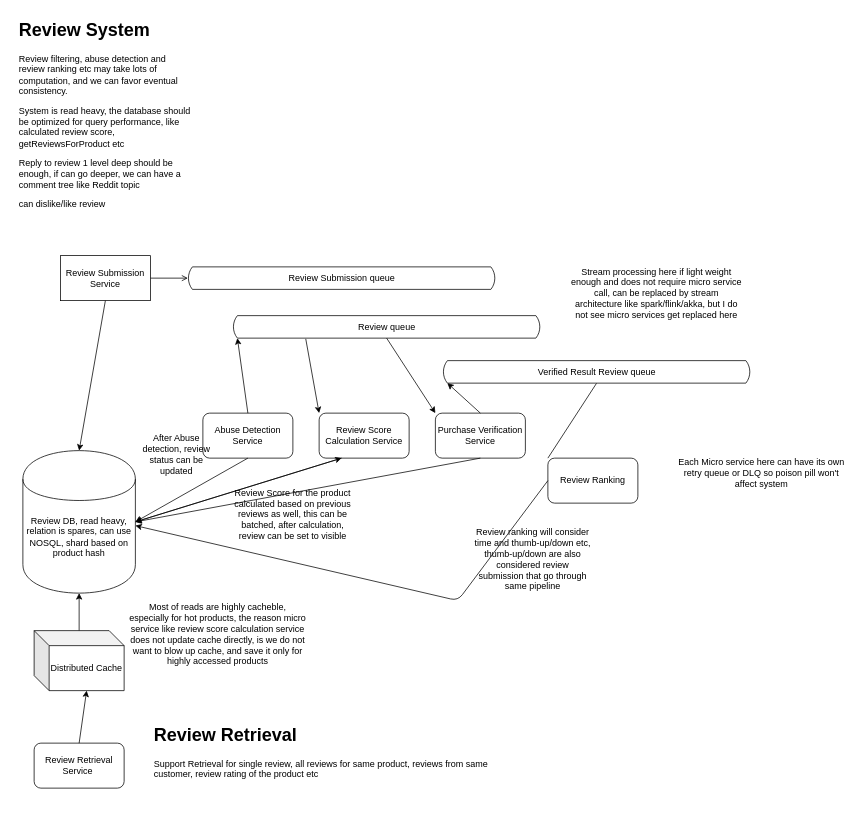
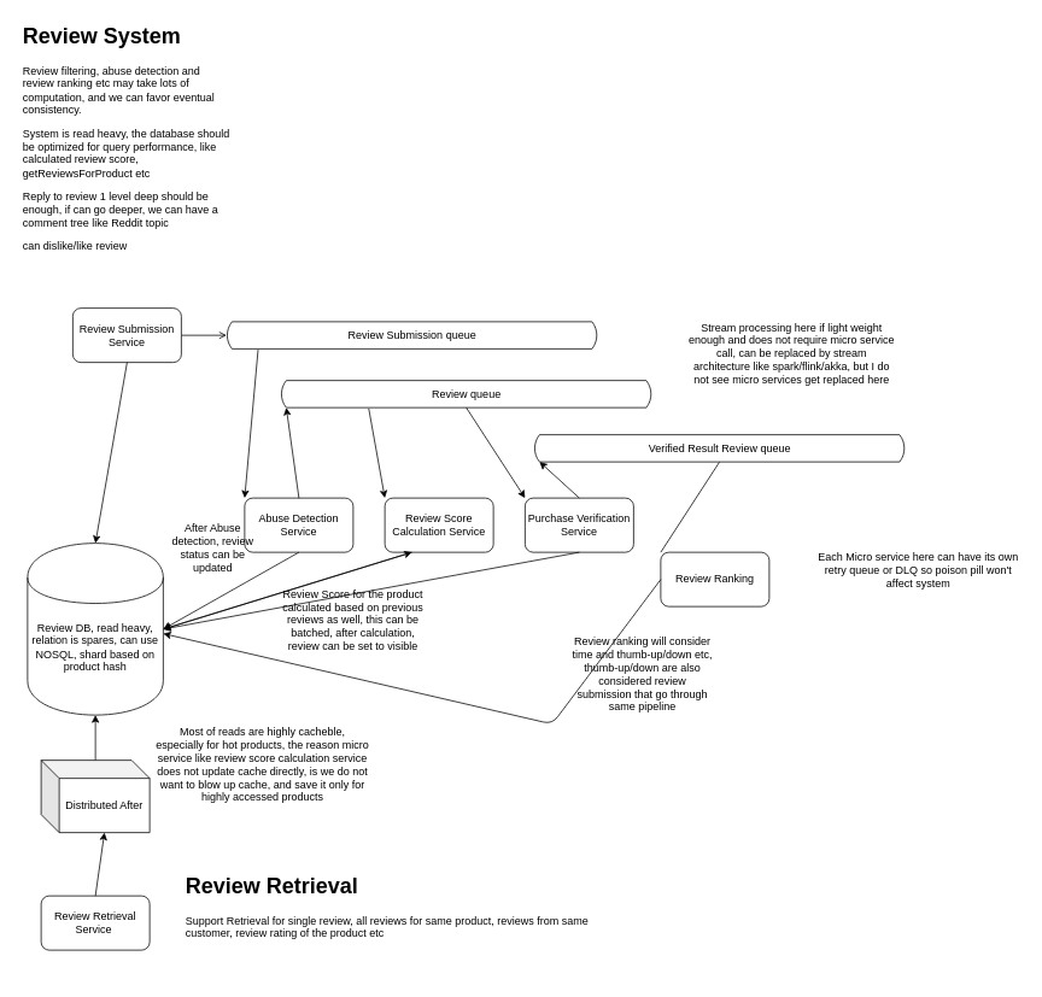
  <mxCell id="0" />
  <mxCell id="1" parent="0" />
  <mxCell id="2" value="&lt;h1&gt;Review System&lt;/h1&gt;&lt;p&gt;Review filtering, abuse detection and review ranking etc may take lots of computation, and we can favor eventual consistency.&amp;nbsp;&lt;/p&gt;&lt;p&gt;System is read heavy, the database should be optimized for query performance, like calculated review score, getReviewsForProduct etc&lt;/p&gt;&lt;p&gt;Reply to review 1 level deep should be enough, if can go deeper, we can have a comment tree like Reddit topic&lt;/p&gt;&lt;p&gt;can dislike/like review&lt;/p&gt;" style="text;html=1;strokeColor=none;fillColor=none;spacing=5;spacingTop=-20;whiteSpace=wrap;overflow=hidden;rounded=0;" vertex="1" parent="1"><mxGeometry x="20" y="20" width="240" height="280" as="geometry" /></mxCell>
  <mxCell id="3" value="" style="edgeStyle=orthogonalEdgeStyle;rounded=0;orthogonalLoop=1;jettySize=auto;html=1;endArrow=open;" edge="1" parent="1" source="4" target="5"><mxGeometry relative="1" as="geometry" /></mxCell>
- <mxCell id="4" value="Review Submission Service" style="whiteSpace=wrap;html=1;rounded=0;" vertex="1" parent="1"><mxGeometry x="80" y="340" width="120" height="60" as="geometry" /></mxCell>
+ <mxCell id="4" value="Review Submission Service" style="rounded=1;whiteSpace=wrap;html=1;" vertex="1" parent="1"><mxGeometry x="80" y="340" width="120" height="60" as="geometry" /></mxCell>
  <mxCell id="5" value="Review Submission queue" style="html=1;dashed=0;whitespace=wrap;shape=mxgraph.dfd.loop" vertex="1" parent="1"><mxGeometry x="250" y="355" width="410" height="30" as="geometry" /></mxCell>
  <mxCell id="6" value="Review DB, read heavy, relation is spares, can use NOSQL, shard based on product hash" style="shape=cylinder;whiteSpace=wrap;html=1;boundedLbl=1;backgroundOutline=1;" vertex="1" parent="1"><mxGeometry x="30" y="600" width="150" height="190" as="geometry" /></mxCell>
  <mxCell id="7" value="" style="endArrow=classic;html=1;exitX=0.5;exitY=1;exitDx=0;exitDy=0;entryX=0.5;entryY=0;entryDx=0;entryDy=0;" edge="1" parent="1" source="4" target="6"><mxGeometry width="50" height="50" relative="1" as="geometry"><mxPoint x="400" y="410" as="sourcePoint" /><mxPoint x="230" y="530" as="targetPoint" /></mxGeometry></mxCell>
  <mxCell id="8" value="Abuse Detection Service" style="rounded=1;whiteSpace=wrap;html=1;" vertex="1" parent="1"><mxGeometry x="270" y="550" width="120" height="60" as="geometry" /></mxCell>
+ <mxCell id="9" value="" style="endArrow=classic;html=1;entryX=0;entryY=0;entryDx=0;entryDy=0;exitX=0.085;exitY=1.033;exitDx=0;exitDy=0;exitPerimeter=0;" edge="1" parent="1" source="5" target="8"><mxGeometry width="50" height="50" relative="1" as="geometry"><mxPoint x="400" y="380" as="sourcePoint" /><mxPoint x="450" y="330" as="targetPoint" /></mxGeometry></mxCell>
  <mxCell id="10" value="" style="endArrow=classic;html=1;exitX=0.5;exitY=0;exitDx=0;exitDy=0;entryX=0;entryY=0;entryDx=6;entryDy=30;entryPerimeter=0;" edge="1" parent="1" source="8" target="11"><mxGeometry width="50" height="50" relative="1" as="geometry"><mxPoint x="400" y="380" as="sourcePoint" /><mxPoint x="340" y="470" as="targetPoint" /></mxGeometry></mxCell>
  <mxCell id="11" value="Review queue" style="html=1;dashed=0;whitespace=wrap;shape=mxgraph.dfd.loop" vertex="1" parent="1"><mxGeometry x="310" y="420" width="410" height="30" as="geometry" /></mxCell>
  <mxCell id="12" value="Review Ranking" style="rounded=1;whiteSpace=wrap;html=1;" vertex="1" parent="1"><mxGeometry x="730" y="610" width="120" height="60" as="geometry" /></mxCell>
  <mxCell id="13" value="" style="endArrow=classic;html=1;exitX=0.5;exitY=1;exitDx=0;exitDy=0;entryX=1;entryY=0.5;entryDx=0;entryDy=0;" edge="1" parent="1" source="8" target="6"><mxGeometry width="50" height="50" relative="1" as="geometry"><mxPoint x="400" y="560" as="sourcePoint" /><mxPoint x="450" y="510" as="targetPoint" /></mxGeometry></mxCell>
  <mxCell id="14" value="After Abuse detection, review status can be updated" style="text;html=1;strokeColor=none;fillColor=none;align=center;verticalAlign=middle;whiteSpace=wrap;rounded=0;" vertex="1" parent="1"><mxGeometry x="180" y="570" width="110" height="70" as="geometry" /></mxCell>
  <mxCell id="15" value="Review Score Calculation Service" style="rounded=1;whiteSpace=wrap;html=1;" vertex="1" parent="1"><mxGeometry x="425" y="550" width="120" height="60" as="geometry" /></mxCell>
  <mxCell id="16" value="" style="endArrow=classic;html=1;exitX=0.237;exitY=1.033;exitDx=0;exitDy=0;exitPerimeter=0;entryX=0;entryY=0;entryDx=0;entryDy=0;" edge="1" parent="1" source="11" target="15"><mxGeometry width="50" height="50" relative="1" as="geometry"><mxPoint x="400" y="610" as="sourcePoint" /><mxPoint x="450" y="560" as="targetPoint" /></mxGeometry></mxCell>
  <mxCell id="17" value="" style="endArrow=classic;html=1;exitX=0.25;exitY=1;exitDx=0;exitDy=0;entryX=1;entryY=0.5;entryDx=0;entryDy=0;" edge="1" parent="1" source="15" target="6"><mxGeometry width="50" height="50" relative="1" as="geometry"><mxPoint x="400" y="610" as="sourcePoint" /><mxPoint x="410" y="750" as="targetPoint" /></mxGeometry></mxCell>
  <mxCell id="18" value="Review Score for the product calculated based on previous reviews as well, this can be batched, after calculation, review can be set to visible" style="text;html=1;strokeColor=none;fillColor=none;align=center;verticalAlign=middle;whiteSpace=wrap;rounded=0;" vertex="1" parent="1"><mxGeometry x="310" y="640" width="160" height="90" as="geometry" /></mxCell>
  <mxCell id="19" value="" style="endArrow=classic;html=1;exitX=1;exitY=0.5;exitDx=0;exitDy=0;entryX=0.25;entryY=1;entryDx=0;entryDy=0;" edge="1" parent="1" source="6" target="15"><mxGeometry width="50" height="50" relative="1" as="geometry"><mxPoint x="400" y="610" as="sourcePoint" /><mxPoint x="450" y="560" as="targetPoint" /></mxGeometry></mxCell>
  <mxCell id="20" value="" style="endArrow=none;html=1;exitX=0.5;exitY=1;exitDx=0;exitDy=0;exitPerimeter=0;entryX=0;entryY=0;entryDx=0;entryDy=0;" edge="1" parent="1" source="24" target="12"><mxGeometry width="50" height="50" relative="1" as="geometry"><mxPoint x="400" y="580" as="sourcePoint" /><mxPoint x="450" y="530" as="targetPoint" /></mxGeometry></mxCell>
  <mxCell id="21" value="Review ranking will consider time and thumb-up/down etc, thumb-up/down are also considered review submission that go through same pipeline" style="text;html=1;strokeColor=none;fillColor=none;align=center;verticalAlign=middle;whiteSpace=wrap;rounded=0;" vertex="1" parent="1"><mxGeometry x="630" y="700" width="160" height="90" as="geometry" /></mxCell>
  <mxCell id="22" value="Purchase Verification Service" style="rounded=1;whiteSpace=wrap;html=1;" vertex="1" parent="1"><mxGeometry x="580" y="550" width="120" height="60" as="geometry" /></mxCell>
  <mxCell id="23" value="" style="endArrow=classic;html=1;exitX=0.5;exitY=1;exitDx=0;exitDy=0;exitPerimeter=0;entryX=0;entryY=0;entryDx=0;entryDy=0;" edge="1" parent="1" source="11" target="22"><mxGeometry width="50" height="50" relative="1" as="geometry"><mxPoint x="480" y="600" as="sourcePoint" /><mxPoint x="530" y="550" as="targetPoint" /></mxGeometry></mxCell>
  <mxCell id="24" value="Verified Result Review queue" style="html=1;dashed=0;whitespace=wrap;shape=mxgraph.dfd.loop" vertex="1" parent="1"><mxGeometry x="590" y="480" width="410" height="30" as="geometry" /></mxCell>
  <mxCell id="25" value="" style="endArrow=classic;html=1;exitX=0.5;exitY=0;exitDx=0;exitDy=0;entryX=0;entryY=0;entryDx=6;entryDy=30;entryPerimeter=0;" edge="1" parent="1" source="22" target="24"><mxGeometry width="50" height="50" relative="1" as="geometry"><mxPoint x="480" y="600" as="sourcePoint" /><mxPoint x="530" y="550" as="targetPoint" /></mxGeometry></mxCell>
  <mxCell id="26" value="" style="endArrow=classic;html=1;exitX=0;exitY=0.5;exitDx=0;exitDy=0;" edge="1" parent="1" source="12"><mxGeometry width="50" height="50" relative="1" as="geometry"><mxPoint x="480" y="600" as="sourcePoint" /><mxPoint x="180" y="700" as="targetPoint" /><Array as="points"><mxPoint x="610" y="800" /></Array></mxGeometry></mxCell>
  <mxCell id="27" value="" style="endArrow=classic;html=1;exitX=0.5;exitY=1;exitDx=0;exitDy=0;entryX=1;entryY=0.5;entryDx=0;entryDy=0;" edge="1" parent="1" source="22" target="6"><mxGeometry width="50" height="50" relative="1" as="geometry"><mxPoint x="480" y="600" as="sourcePoint" /><mxPoint x="530" y="550" as="targetPoint" /></mxGeometry></mxCell>
  <mxCell id="28" value="&lt;h1&gt;&lt;br&gt;&lt;/h1&gt;" style="text;html=1;strokeColor=none;fillColor=none;spacing=5;spacingTop=-20;whiteSpace=wrap;overflow=hidden;rounded=0;" vertex="1" parent="1"><mxGeometry x="750" y="300" width="190" height="120" as="geometry" /></mxCell>
  <mxCell id="29" value="Stream processing here if light weight enough and does not require micro service call, can be replaced by stream architecture like spark/flink/akka, but I do not see micro services get replaced here" style="text;html=1;strokeColor=none;fillColor=none;align=center;verticalAlign=middle;whiteSpace=wrap;rounded=0;" vertex="1" parent="1"><mxGeometry x="760" y="350" width="230" height="80" as="geometry" /></mxCell>
  <mxCell id="30" value="Each Micro service here can have its own retry queue or DLQ so poison pill won't affect system" style="text;html=1;strokeColor=none;fillColor=none;align=center;verticalAlign=middle;whiteSpace=wrap;rounded=0;" vertex="1" parent="1"><mxGeometry x="900" y="590" width="230" height="80" as="geometry" /></mxCell>
  <mxCell id="31" value="Review Retrieval Service&amp;nbsp;" style="rounded=1;whiteSpace=wrap;html=1;" vertex="1" parent="1"><mxGeometry x="45" y="990" width="120" height="60" as="geometry" /></mxCell>
  <mxCell id="32" value="" style="edgeStyle=orthogonalEdgeStyle;rounded=0;orthogonalLoop=1;jettySize=auto;html=1;" edge="1" parent="1" source="33" target="6"><mxGeometry relative="1" as="geometry" /></mxCell>
- <mxCell id="33" value="Distributed Cache" style="shape=cube;whiteSpace=wrap;html=1;boundedLbl=1;backgroundOutline=1;darkOpacity=0.05;darkOpacity2=0.1;" vertex="1" parent="1"><mxGeometry x="45" y="840" width="120" height="80" as="geometry" /></mxCell>
+ <mxCell id="33" value="Distributed After" style="shape=cube;whiteSpace=wrap;html=1;boundedLbl=1;backgroundOutline=1;darkOpacity=0.05;darkOpacity2=0.1;" vertex="1" parent="1"><mxGeometry x="45" y="840" width="120" height="80" as="geometry" /></mxCell>
  <mxCell id="34" value="" style="endArrow=classic;html=1;exitX=0.5;exitY=0;exitDx=0;exitDy=0;entryX=0;entryY=0;entryDx=70;entryDy=80;entryPerimeter=0;" edge="1" parent="1" source="31" target="33"><mxGeometry width="50" height="50" relative="1" as="geometry"><mxPoint x="180" y="960" as="sourcePoint" /><mxPoint x="230" y="910" as="targetPoint" /></mxGeometry></mxCell>
  <mxCell id="35" value="Most of reads are highly cacheble, especially for hot products, the reason micro service like review score calculation service does not update cache directly, is we do not want to blow up cache, and save it only for highly accessed products" style="text;html=1;strokeColor=none;fillColor=none;align=center;verticalAlign=middle;whiteSpace=wrap;rounded=0;" vertex="1" parent="1"><mxGeometry x="170" y="780" width="240" height="130" as="geometry" /></mxCell>
  <mxCell id="36" value="&lt;h1&gt;Review Retrieval&lt;/h1&gt;&lt;p&gt;Support Retrieval for single review, all reviews for same product, reviews from same customer, review rating of the product etc&lt;/p&gt;" style="text;html=1;strokeColor=none;fillColor=none;spacing=5;spacingTop=-20;whiteSpace=wrap;overflow=hidden;rounded=0;" vertex="1" parent="1"><mxGeometry x="200" y="960" width="470" height="120" as="geometry" /></mxCell>
